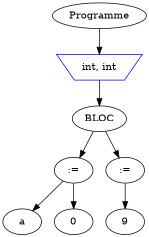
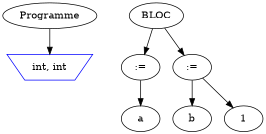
  digraph {
    fontname="DejaVu Serif"
    node [fontname="DejaVu Serif"]
    edge [fontname="DejaVu Serif"]
    n1 [label=Programme]
    n2 [color=blue label="int, int" shape=invtrapezium]
    n3 [label=BLOC]
    n4 [label=":="]
    n5 [label=":="]
    n6 [label=a]
-   n7 [label=0]
-   n9 [label=9]
+   n8 [label=b]
+   n9 [label=1]
    n1 -> n2
-   n2 -> n3
    n3 -> n4
    n3 -> n5
    n4 -> n6
-   n4 -> n7
+   n5 -> n8
    n5 -> n9
  }
